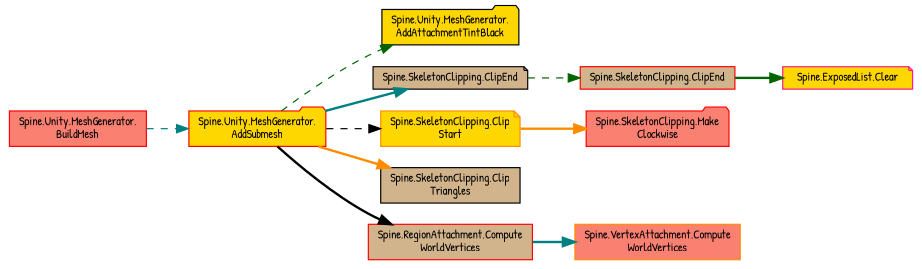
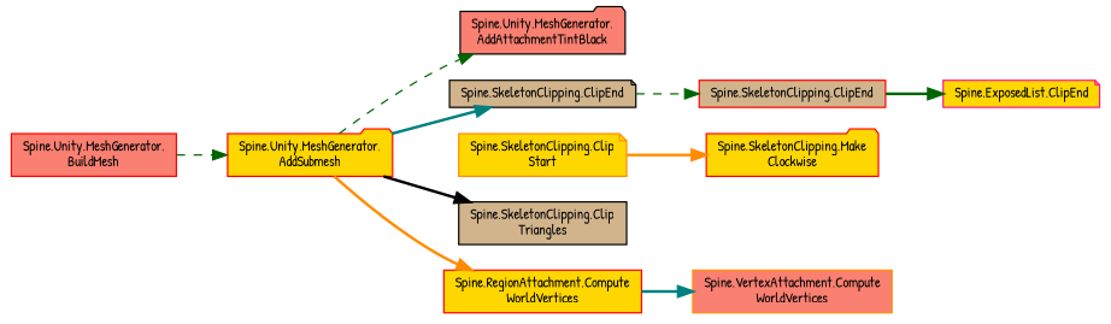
  digraph {
    fontname="Patrick Hand"
    rankdir=LR
    node [color=red fillcolor=salmon fontname="Patrick Hand" fontsize=10 shape=box style=filled]
    edge [color=darkgreen fontname="Patrick Hand" fontsize=10 labelfontname=Helvetica labelfontsize=10 style=bold]
    n1 [fontcolor=black height=0.2 label="Spine.Unity.MeshGenerator.\lBuildMesh" width=0.4]
    n2 [fillcolor=gold height=0.2 label="Spine.Unity.MeshGenerator.\lAddSubmesh" shape=folder width=0.4]
-   n3 [color=black fillcolor=gold height=0.2 label="Spine.Unity.MeshGenerator.\lAddAttachmentTintBlack" shape=folder width=0.4]
+   n3 [color=black height=0.2 label="Spine.Unity.MeshGenerator.\lAddAttachmentTintBlack" shape=folder width=0.4]
    n4 [color=black fillcolor=tan height=0.2 label="Spine.SkeletonClipping.ClipEnd" shape=note width=0.4]
    n5 [color=darkorange fillcolor=gold height=0.2 label="Spine.SkeletonClipping.Clip\lStart" shape=note width=0.4]
    n6 [color=black fillcolor=tan height=0.2 label="Spine.SkeletonClipping.Clip\lTriangles" width=0.4]
-   n7 [fillcolor=tan height=0.2 label="Spine.RegionAttachment.Compute\lWorldVertices" width=0.4]
+   n7 [fillcolor=gold height=0.2 label="Spine.RegionAttachment.Compute\lWorldVertices" width=0.4]
    n8 [fillcolor=tan height=0.2 label="Spine.SkeletonClipping.ClipEnd" width=0.4]
-   n9 [height=0.2 label="Spine.SkeletonClipping.Make\lClockwise" shape=folder width=0.4]
+   n9 [fillcolor=gold height=0.2 label="Spine.SkeletonClipping.Make\lClockwise" shape=folder width=0.4]
    n10 [color=darkorange height=0.2 label="Spine.VertexAttachment.Compute\lWorldVertices" width=0.4]
-   n11 [color=deeppink fillcolor=gold height=0.2 label="Spine.ExposedList.Clear" shape=note width=0.4]
-   n1 -> n2 [color=teal style=dashed]
+   n11 [color=deeppink fillcolor=gold height=0.2 label="Spine.ExposedList.ClipEnd" shape=note width=0.4]
+   n1 -> n2 [style=dashed]
    n2 -> n3 [style=dashed]
    n2 -> n4 [color=teal]
-   n2 -> n5 [color=black style=dashed]
-   n2 -> n6 [color=darkorange]
-   n2 -> n7 [color=black]
+   n2 -> n6 [color=black]
+   n2 -> n7 [color=darkorange]
    n4 -> n8 [style=dashed]
    n5 -> n9 [color=darkorange]
    n7 -> n10 [color=teal]
    n8 -> n11
  }
